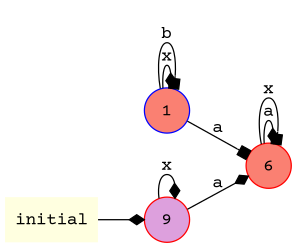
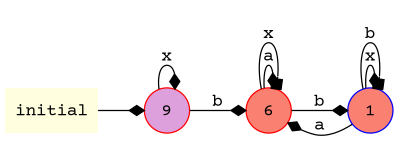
  digraph {
    fontname="Courier Prime"
    rankdir=LR
    node [color=red fillcolor=salmon fontname="Courier Prime" shape=circle style=filled]
    edge [arrowhead=diamond fontname="Courier Prime"]
    n1 [label=6]
    1 [color=blue]
    n3 [fillcolor=plum label=9]
    initial [fillcolor=lightyellow shape=plaintext]
    n1 -> n1 [label=a]
    n1 -> n1 [arrowhead=box label=x]
-   1 -> n1 [arrowhead=box label=a]
+   n1 -> 1 [label=b]
+   1 -> n1 [label=a]
    1 -> 1 [label=x]
    1 -> 1 [arrowhead=box label=b]
-   n3 -> n1 [label=a]
+   n3 -> n1 [label=b]
    n3 -> n3 [label=x]
    initial -> n3
  }
